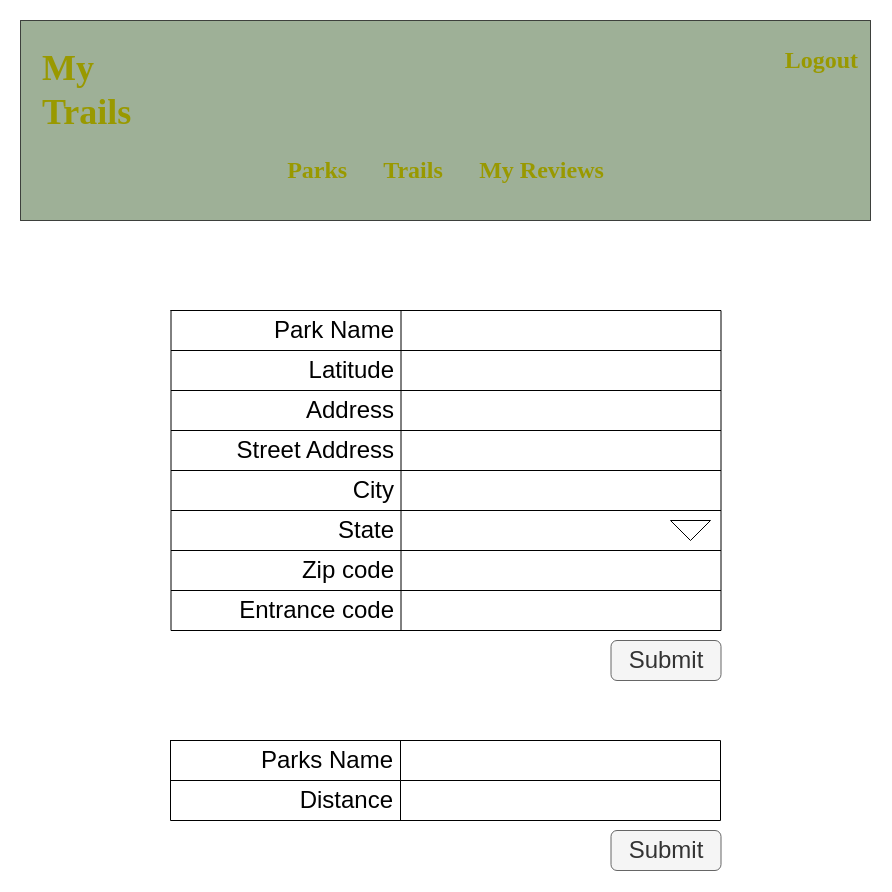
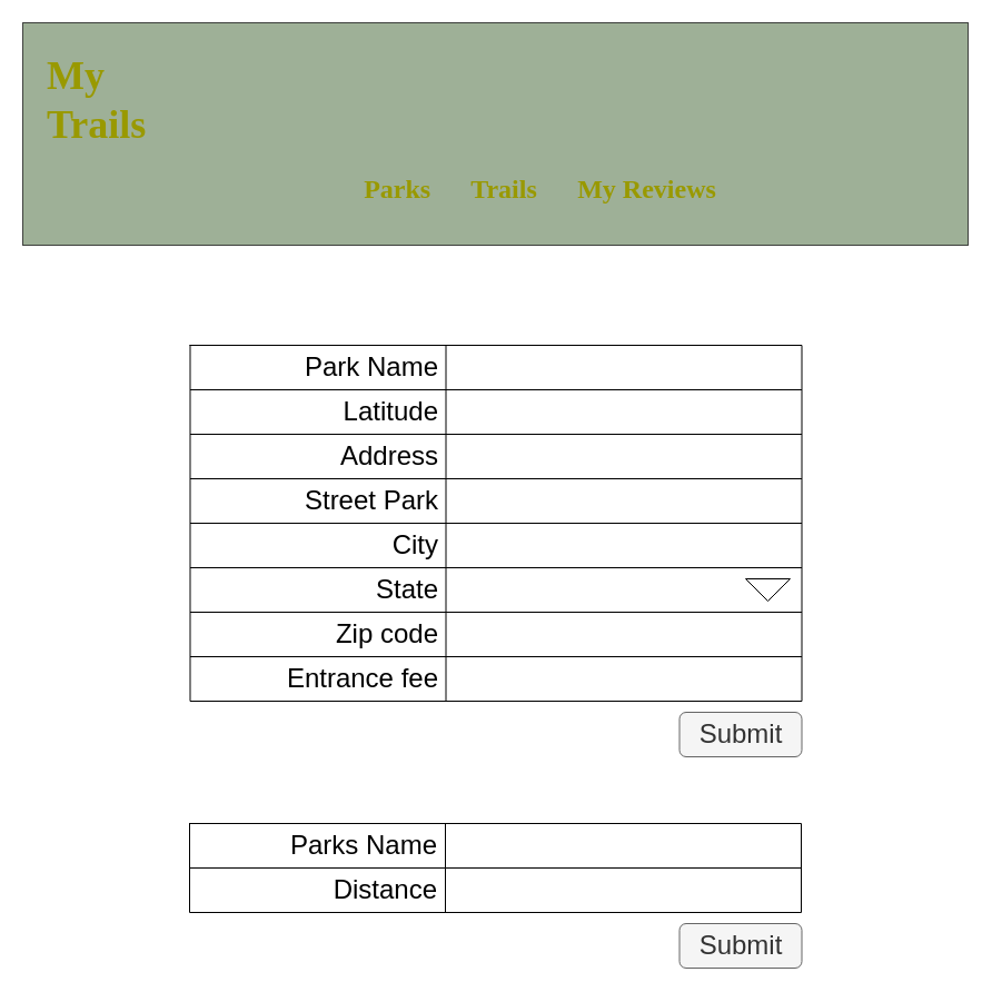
  <mxCell id="0" />
  <mxCell id="1" parent="0" />
  <mxCell id="2" value="" style="whiteSpace=wrap;html=1;fillColor=#758F6C;movable=0;resizable=0;rotatable=0;deletable=0;editable=0;connectable=0;opacity=70;" parent="1" vertex="1"><mxGeometry width="850" height="200" as="geometry" x="20" y="20" /></mxCell>
  <mxCell id="3" value="&lt;font face=&quot;Verdana&quot; style=&quot;font-size: 36px;&quot;&gt;My&lt;br&gt;Trails&lt;/font&gt;" style="text;strokeColor=none;align=left;fillColor=none;html=1;verticalAlign=middle;whiteSpace=wrap;rounded=0;fontColor=#999900;fontStyle=1;labelBorderColor=none;" parent="1" vertex="1"><mxGeometry x="40" y="40" width="210" height="100" as="geometry" /></mxCell>
- <mxCell id="4" value="&lt;div style=&quot;&quot;&gt;&lt;font face=&quot;Verdana&quot;&gt;&lt;span style=&quot;font-size: 24px;&quot;&gt;Logout&lt;/span&gt;&lt;/font&gt;&lt;/div&gt;" style="text;strokeColor=none;align=right;fillColor=none;html=1;verticalAlign=middle;whiteSpace=wrap;rounded=0;fontColor=#999900;fontStyle=1;labelBorderColor=none;" parent="1" vertex="1"><mxGeometry x="710" y="30" width="150" height="60" as="geometry" /></mxCell>
- <mxCell id="5" value="&lt;div style=&quot;&quot;&gt;&lt;font face=&quot;Verdana&quot;&gt;&lt;span style=&quot;font-size: 24px;&quot;&gt;Parks&lt;span style=&quot;white-space: pre;&quot;&gt;&#09;&lt;/span&gt;Trails&lt;span style=&quot;white-space: pre;&quot;&gt;&#09;&lt;/span&gt;My Reviews&lt;/span&gt;&lt;/font&gt;&lt;/div&gt;" style="text;strokeColor=none;align=center;fillColor=none;html=1;verticalAlign=middle;whiteSpace=wrap;rounded=0;fontColor=#999900;fontStyle=1;labelBorderColor=none;strokeOpacity=100;" parent="1" vertex="1"><mxGeometry x="229" y="140" width="433" height="60" as="geometry" /></mxCell>
+ <mxCell id="5" value="&lt;div style=&quot;&quot;&gt;&lt;font face=&quot;Verdana&quot;&gt;&lt;span style=&quot;font-size: 24px;&quot;&gt;Parks&lt;span style=&quot;white-space: pre;&quot;&gt;&#09;&lt;/span&gt;Trails&lt;span style=&quot;white-space: pre;&quot;&gt;&#09;&lt;/span&gt;My Reviews&lt;/span&gt;&lt;/font&gt;&lt;/div&gt;" style="text;strokeColor=none;align=center;fillColor=none;html=1;verticalAlign=middle;whiteSpace=wrap;rounded=0;fontColor=#999900;fontStyle=1;labelBorderColor=none;strokeOpacity=100;" parent="1" vertex="1"><mxGeometry x="269" y="140" width="433" height="60" as="geometry" /></mxCell>
  <mxCell id="6" value="" style="shape=table;startSize=0;container=1;collapsible=0;childLayout=tableLayout;" parent="1" vertex="1"><mxGeometry x="170.5" y="310" width="550" height="320" as="geometry" /></mxCell>
  <mxCell id="7" value="" style="shape=tableRow;horizontal=0;startSize=0;swimlaneHead=0;swimlaneBody=0;top=0;left=0;bottom=0;right=0;collapsible=0;dropTarget=0;fillColor=none;points=[[0,0.5],[1,0.5]];portConstraint=eastwest;" parent="6" vertex="1"><mxGeometry width="550" height="40" as="geometry" /></mxCell>
  <mxCell id="8" value="Park Name" style="shape=partialRectangle;html=1;whiteSpace=wrap;connectable=0;overflow=hidden;fillColor=none;top=0;left=0;bottom=0;right=0;pointerEvents=1;fontSize=24;align=right;spacingRight=5;" parent="7" vertex="1"><mxGeometry width="230" height="40" as="geometry"><mxRectangle width="230" height="40" as="alternateBounds" /></mxGeometry></mxCell>
  <mxCell id="9" value="" style="shape=partialRectangle;html=1;whiteSpace=wrap;connectable=0;overflow=hidden;fillColor=none;top=0;left=0;bottom=0;right=0;pointerEvents=1;fontSize=24;" parent="7" vertex="1"><mxGeometry x="230" width="320" height="40" as="geometry"><mxRectangle width="320" height="40" as="alternateBounds" /></mxGeometry></mxCell>
  <mxCell id="10" value="" style="shape=tableRow;horizontal=0;startSize=0;swimlaneHead=0;swimlaneBody=0;top=0;left=0;bottom=0;right=0;collapsible=0;dropTarget=0;fillColor=none;points=[[0,0.5],[1,0.5]];portConstraint=eastwest;" parent="6" vertex="1"><mxGeometry y="40" width="550" height="40" as="geometry" /></mxCell>
  <mxCell id="11" value="Latitude" style="shape=partialRectangle;html=1;whiteSpace=wrap;connectable=0;overflow=hidden;fillColor=none;top=0;left=0;bottom=0;right=0;pointerEvents=1;fontSize=24;align=right;spacingRight=5;" parent="10" vertex="1"><mxGeometry width="230" height="40" as="geometry"><mxRectangle width="230" height="40" as="alternateBounds" /></mxGeometry></mxCell>
  <mxCell id="12" value="" style="shape=partialRectangle;html=1;whiteSpace=wrap;connectable=0;overflow=hidden;fillColor=none;top=0;left=0;bottom=0;right=0;pointerEvents=1;fontSize=24;" parent="10" vertex="1"><mxGeometry x="230" width="320" height="40" as="geometry"><mxRectangle width="320" height="40" as="alternateBounds" /></mxGeometry></mxCell>
  <mxCell id="13" value="" style="shape=tableRow;horizontal=0;startSize=0;swimlaneHead=0;swimlaneBody=0;top=0;left=0;bottom=0;right=0;collapsible=0;dropTarget=0;fillColor=none;points=[[0,0.5],[1,0.5]];portConstraint=eastwest;" parent="6" vertex="1"><mxGeometry y="80" width="550" height="40" as="geometry" /></mxCell>
  <mxCell id="14" value="Address" style="shape=partialRectangle;html=1;whiteSpace=wrap;connectable=0;overflow=hidden;fillColor=none;top=0;left=0;bottom=0;right=0;pointerEvents=1;fontSize=24;align=right;spacingRight=5;" parent="13" vertex="1"><mxGeometry width="230" height="40" as="geometry"><mxRectangle width="230" height="40" as="alternateBounds" /></mxGeometry></mxCell>
  <mxCell id="15" value="" style="shape=partialRectangle;html=1;whiteSpace=wrap;connectable=0;overflow=hidden;fillColor=none;top=0;left=0;bottom=0;right=0;pointerEvents=1;fontSize=24;" parent="13" vertex="1"><mxGeometry x="230" width="320" height="40" as="geometry"><mxRectangle width="320" height="40" as="alternateBounds" /></mxGeometry></mxCell>
  <mxCell id="16" value="" style="shape=tableRow;horizontal=0;startSize=0;swimlaneHead=0;swimlaneBody=0;top=0;left=0;bottom=0;right=0;collapsible=0;dropTarget=0;fillColor=none;points=[[0,0.5],[1,0.5]];portConstraint=eastwest;" parent="6" vertex="1"><mxGeometry y="120" width="550" height="40" as="geometry" /></mxCell>
- <mxCell id="17" value="Street Address" style="shape=partialRectangle;html=1;whiteSpace=wrap;connectable=0;overflow=hidden;fillColor=none;top=0;left=0;bottom=0;right=0;pointerEvents=1;fontSize=24;align=right;spacingRight=5;" parent="16" vertex="1"><mxGeometry width="230" height="40" as="geometry"><mxRectangle width="230" height="40" as="alternateBounds" /></mxGeometry></mxCell>
+ <mxCell id="17" value="Street Park" style="shape=partialRectangle;html=1;whiteSpace=wrap;connectable=0;overflow=hidden;fillColor=none;top=0;left=0;bottom=0;right=0;pointerEvents=1;fontSize=24;align=right;spacingRight=5;" parent="16" vertex="1"><mxGeometry width="230" height="40" as="geometry"><mxRectangle width="230" height="40" as="alternateBounds" /></mxGeometry></mxCell>
  <mxCell id="18" value="" style="shape=partialRectangle;html=1;whiteSpace=wrap;connectable=0;overflow=hidden;fillColor=none;top=0;left=0;bottom=0;right=0;pointerEvents=1;fontSize=24;" parent="16" vertex="1"><mxGeometry x="230" width="320" height="40" as="geometry"><mxRectangle width="320" height="40" as="alternateBounds" /></mxGeometry></mxCell>
  <mxCell id="19" style="shape=tableRow;horizontal=0;startSize=0;swimlaneHead=0;swimlaneBody=0;top=0;left=0;bottom=0;right=0;collapsible=0;dropTarget=0;fillColor=none;points=[[0,0.5],[1,0.5]];portConstraint=eastwest;" parent="6" vertex="1"><mxGeometry y="160" width="550" height="40" as="geometry" /></mxCell>
  <mxCell id="20" value="City" style="shape=partialRectangle;html=1;whiteSpace=wrap;connectable=0;overflow=hidden;fillColor=none;top=0;left=0;bottom=0;right=0;pointerEvents=1;fontSize=24;align=right;spacingRight=5;" parent="19" vertex="1"><mxGeometry width="230" height="40" as="geometry"><mxRectangle width="230" height="40" as="alternateBounds" /></mxGeometry></mxCell>
  <mxCell id="21" style="shape=partialRectangle;html=1;whiteSpace=wrap;connectable=0;overflow=hidden;fillColor=none;top=0;left=0;bottom=0;right=0;pointerEvents=1;fontSize=24;" parent="19" vertex="1"><mxGeometry x="230" width="320" height="40" as="geometry"><mxRectangle width="320" height="40" as="alternateBounds" /></mxGeometry></mxCell>
  <mxCell id="22" style="shape=tableRow;horizontal=0;startSize=0;swimlaneHead=0;swimlaneBody=0;top=0;left=0;bottom=0;right=0;collapsible=0;dropTarget=0;fillColor=none;points=[[0,0.5],[1,0.5]];portConstraint=eastwest;" parent="6" vertex="1"><mxGeometry y="200" width="550" height="40" as="geometry" /></mxCell>
  <mxCell id="23" value="State" style="shape=partialRectangle;html=1;whiteSpace=wrap;connectable=0;overflow=hidden;fillColor=none;top=0;left=0;bottom=0;right=0;pointerEvents=1;fontSize=24;align=right;spacingRight=5;" parent="22" vertex="1"><mxGeometry width="230" height="40" as="geometry"><mxRectangle width="230" height="40" as="alternateBounds" /></mxGeometry></mxCell>
  <mxCell id="24" style="shape=partialRectangle;html=1;whiteSpace=wrap;connectable=0;overflow=hidden;fillColor=none;top=0;left=0;bottom=0;right=0;pointerEvents=1;fontSize=24;" parent="22" vertex="1"><mxGeometry x="230" width="320" height="40" as="geometry"><mxRectangle width="320" height="40" as="alternateBounds" /></mxGeometry></mxCell>
  <mxCell id="25" style="shape=tableRow;horizontal=0;startSize=0;swimlaneHead=0;swimlaneBody=0;top=0;left=0;bottom=0;right=0;collapsible=0;dropTarget=0;fillColor=none;points=[[0,0.5],[1,0.5]];portConstraint=eastwest;" parent="6" vertex="1"><mxGeometry y="240" width="550" height="40" as="geometry" /></mxCell>
  <mxCell id="26" value="Zip code" style="shape=partialRectangle;html=1;whiteSpace=wrap;connectable=0;overflow=hidden;fillColor=none;top=0;left=0;bottom=0;right=0;pointerEvents=1;fontSize=24;align=right;spacingRight=5;" parent="25" vertex="1"><mxGeometry width="230" height="40" as="geometry"><mxRectangle width="230" height="40" as="alternateBounds" /></mxGeometry></mxCell>
  <mxCell id="27" style="shape=partialRectangle;html=1;whiteSpace=wrap;connectable=0;overflow=hidden;fillColor=none;top=0;left=0;bottom=0;right=0;pointerEvents=1;fontSize=24;" parent="25" vertex="1"><mxGeometry x="230" width="320" height="40" as="geometry"><mxRectangle width="320" height="40" as="alternateBounds" /></mxGeometry></mxCell>
  <mxCell id="28" style="shape=tableRow;horizontal=0;startSize=0;swimlaneHead=0;swimlaneBody=0;top=0;left=0;bottom=0;right=0;collapsible=0;dropTarget=0;fillColor=none;points=[[0,0.5],[1,0.5]];portConstraint=eastwest;" parent="6" vertex="1"><mxGeometry y="280" width="550" height="40" as="geometry" /></mxCell>
- <mxCell id="29" value="Entrance code" style="shape=partialRectangle;html=1;whiteSpace=wrap;connectable=0;overflow=hidden;fillColor=none;top=0;left=0;bottom=0;right=0;pointerEvents=1;fontSize=24;align=right;spacingRight=5;" parent="28" vertex="1"><mxGeometry width="230" height="40" as="geometry"><mxRectangle width="230" height="40" as="alternateBounds" /></mxGeometry></mxCell>
+ <mxCell id="29" value="Entrance fee" style="shape=partialRectangle;html=1;whiteSpace=wrap;connectable=0;overflow=hidden;fillColor=none;top=0;left=0;bottom=0;right=0;pointerEvents=1;fontSize=24;align=right;spacingRight=5;" parent="28" vertex="1"><mxGeometry width="230" height="40" as="geometry"><mxRectangle width="230" height="40" as="alternateBounds" /></mxGeometry></mxCell>
  <mxCell id="30" style="shape=partialRectangle;html=1;whiteSpace=wrap;connectable=0;overflow=hidden;fillColor=none;top=0;left=0;bottom=0;right=0;pointerEvents=1;fontSize=24;" parent="28" vertex="1"><mxGeometry x="230" width="320" height="40" as="geometry"><mxRectangle width="320" height="40" as="alternateBounds" /></mxGeometry></mxCell>
  <mxCell id="31" value="" style="triangle;whiteSpace=wrap;html=1;fontSize=24;rotation=90;" parent="1" vertex="1"><mxGeometry x="680" y="510" width="20" height="40" as="geometry" /></mxCell>
  <mxCell id="32" value="Submit" style="text;strokeColor=#666666;align=center;fillColor=#f5f5f5;html=1;verticalAlign=middle;whiteSpace=wrap;rounded=1;fontSize=24;fontColor=#333333;" parent="1" vertex="1"><mxGeometry x="610.5" y="640" width="110" height="40" as="geometry" /></mxCell>
  <mxCell id="33" value="" style="shape=table;startSize=0;container=1;collapsible=0;childLayout=tableLayout;" parent="1" vertex="1"><mxGeometry x="170" y="740" width="550" height="80" as="geometry" /></mxCell>
  <mxCell id="34" value="" style="shape=tableRow;horizontal=0;startSize=0;swimlaneHead=0;swimlaneBody=0;top=0;left=0;bottom=0;right=0;collapsible=0;dropTarget=0;fillColor=none;points=[[0,0.5],[1,0.5]];portConstraint=eastwest;" parent="33" vertex="1"><mxGeometry width="550" height="40" as="geometry" /></mxCell>
  <mxCell id="35" value="Parks Name" style="shape=partialRectangle;html=1;whiteSpace=wrap;connectable=0;overflow=hidden;fillColor=none;top=0;left=0;bottom=0;right=0;pointerEvents=1;fontSize=24;align=right;spacingRight=5;" parent="34" vertex="1"><mxGeometry width="230" height="40" as="geometry"><mxRectangle width="230" height="40" as="alternateBounds" /></mxGeometry></mxCell>
  <mxCell id="36" value="" style="shape=partialRectangle;html=1;whiteSpace=wrap;connectable=0;overflow=hidden;fillColor=none;top=0;left=0;bottom=0;right=0;pointerEvents=1;fontSize=24;" parent="34" vertex="1"><mxGeometry x="230" width="320" height="40" as="geometry"><mxRectangle width="320" height="40" as="alternateBounds" /></mxGeometry></mxCell>
  <mxCell id="37" value="" style="shape=tableRow;horizontal=0;startSize=0;swimlaneHead=0;swimlaneBody=0;top=0;left=0;bottom=0;right=0;collapsible=0;dropTarget=0;fillColor=none;points=[[0,0.5],[1,0.5]];portConstraint=eastwest;" parent="33" vertex="1"><mxGeometry y="40" width="550" height="40" as="geometry" /></mxCell>
  <mxCell id="38" value="Distance" style="shape=partialRectangle;html=1;whiteSpace=wrap;connectable=0;overflow=hidden;fillColor=none;top=0;left=0;bottom=0;right=0;pointerEvents=1;fontSize=24;align=right;spacingRight=5;" parent="37" vertex="1"><mxGeometry width="230" height="40" as="geometry"><mxRectangle width="230" height="40" as="alternateBounds" /></mxGeometry></mxCell>
  <mxCell id="39" value="" style="shape=partialRectangle;html=1;whiteSpace=wrap;connectable=0;overflow=hidden;fillColor=none;top=0;left=0;bottom=0;right=0;pointerEvents=1;fontSize=24;" parent="37" vertex="1"><mxGeometry x="230" width="320" height="40" as="geometry"><mxRectangle width="320" height="40" as="alternateBounds" /></mxGeometry></mxCell>
  <mxCell id="40" value="Submit" style="text;strokeColor=#666666;align=center;fillColor=#f5f5f5;html=1;verticalAlign=middle;whiteSpace=wrap;rounded=1;fontSize=24;fontColor=#333333;" parent="1" vertex="1"><mxGeometry x="610.5" y="830" width="110" height="40" as="geometry" /></mxCell>
